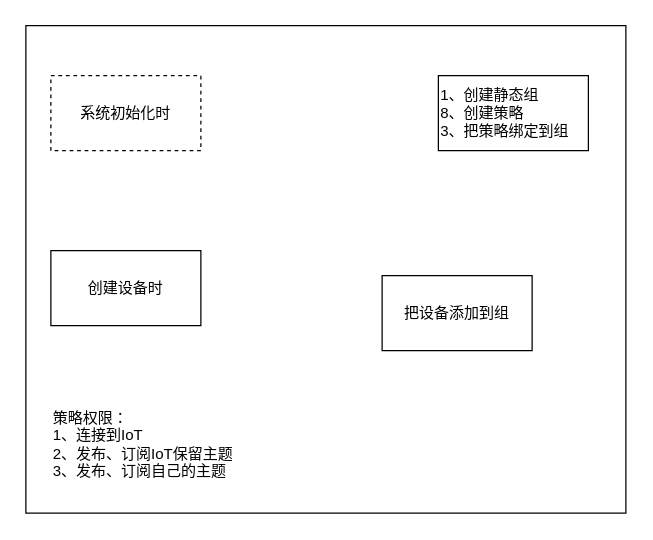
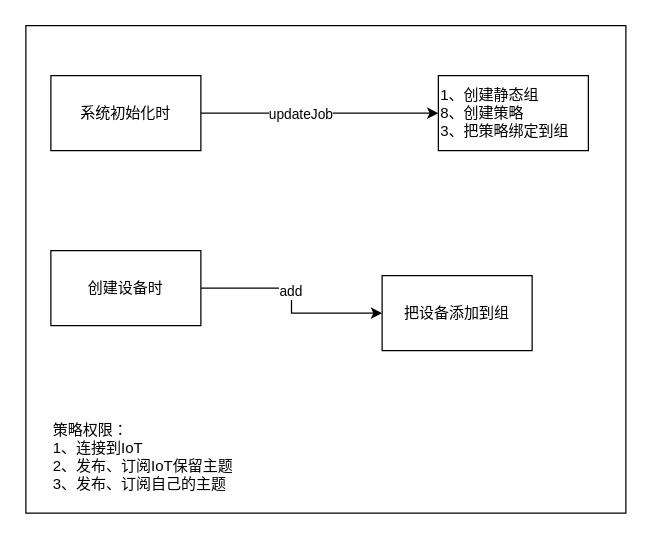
  <mxCell id="0" />
  <mxCell id="1" parent="0" />
  <mxCell id="2" value="" style="rounded=0;whiteSpace=wrap;html=1;" vertex="1" parent="1"><mxGeometry x="20" y="20" width="480" height="390" as="geometry" /></mxCell>
- <mxCell id="5" value="系统初始化时" style="rounded=0;whiteSpace=wrap;html=1;dashed=1;" parent="1" vertex="1"><mxGeometry x="40" y="60" width="120" height="60" as="geometry" /></mxCell>
+ <mxCell id="3" value="" style="edgeStyle=orthogonalEdgeStyle;rounded=0;orthogonalLoop=1;jettySize=auto;html=1;" parent="1" source="5" target="6" edge="1"><mxGeometry relative="1" as="geometry" /></mxCell>
+ <mxCell id="4" value="updateJob" style="edgeLabel;html=1;align=center;verticalAlign=middle;resizable=0;points=[];" parent="3" vertex="1" connectable="0"><mxGeometry x="-0.168" relative="1" as="geometry"><mxPoint as="offset" /></mxGeometry></mxCell>
+ <mxCell id="5" value="系统初始化时" style="rounded=0;whiteSpace=wrap;html=1;" parent="1" vertex="1"><mxGeometry x="40" y="60" width="120" height="60" as="geometry" /></mxCell>
  <mxCell id="6" value="1、创建静态组&lt;br&gt;8、创建策略&lt;br&gt;3、把策略绑定到组" style="whiteSpace=wrap;html=1;rounded=0;align=left;" parent="1" vertex="1"><mxGeometry x="350" y="60" width="120" height="60" as="geometry" /></mxCell>
+ <mxCell id="7" value="" style="edgeStyle=orthogonalEdgeStyle;rounded=0;orthogonalLoop=1;jettySize=auto;html=1;" parent="1" source="9" target="10" edge="1"><mxGeometry relative="1" as="geometry" /></mxCell>
+ <mxCell id="8" value="add" style="edgeLabel;html=1;align=center;verticalAlign=middle;resizable=0;points=[];" parent="7" vertex="1" connectable="0"><mxGeometry x="-0.14" y="-2" relative="1" as="geometry"><mxPoint as="offset" /></mxGeometry></mxCell>
  <mxCell id="9" value="创建设备时" style="rounded=0;whiteSpace=wrap;html=1;" parent="1" vertex="1"><mxGeometry x="40" y="200" width="120" height="60" as="geometry" /></mxCell>
  <mxCell id="10" value="把设备添加到组" style="whiteSpace=wrap;html=1;rounded=0;" parent="1" vertex="1"><mxGeometry x="305" y="220" width="120" height="60" as="geometry" /></mxCell>
- <mxCell id="11" value="策略权限：&lt;br&gt;1、连接到IoT&lt;br&gt;2、发布、订阅IoT保留主题&lt;br&gt;3、发布、订阅自己的主题" style="text;html=1;strokeColor=none;fillColor=none;align=left;verticalAlign=middle;whiteSpace=wrap;rounded=0;" parent="1" vertex="1"><mxGeometry x="40" y="320" width="430" height="70" as="geometry" /></mxCell>
+ <mxCell id="11" value="策略权限：&lt;br&gt;1、连接到IoT&lt;br&gt;2、发布、订阅IoT保留主题&lt;br&gt;3、发布、订阅自己的主题" style="text;html=1;strokeColor=none;fillColor=none;align=left;verticalAlign=middle;whiteSpace=wrap;rounded=0;" parent="1" vertex="1"><mxGeometry x="40" y="330" width="430" height="70" as="geometry" /></mxCell>
